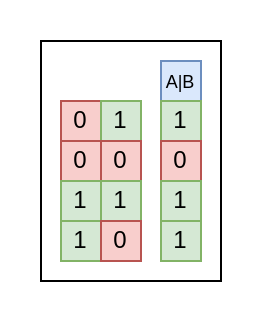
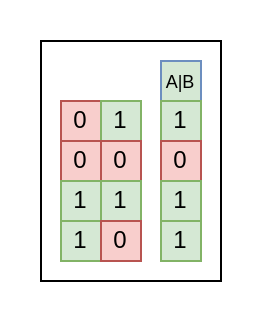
  <mxCell id="0" />
  <mxCell id="1" parent="0" />
  <mxCell id="2" value="" style="rounded=0;whiteSpace=wrap;html=1;fontSize=9;" parent="1" vertex="1"><mxGeometry x="20" y="20" width="90" height="120" as="geometry" /></mxCell>
- <mxCell id="3" value="&lt;font style=&quot;font-size: 9px;&quot;&gt;A|B&lt;/font&gt;" style="rounded=0;whiteSpace=wrap;html=1;fillColor=#dae8fc;strokeColor=#6c8ebf;" parent="1" vertex="1"><mxGeometry x="80" y="30" width="20" height="20" as="geometry" /></mxCell>
+ <mxCell id="3" value="&lt;font style=&quot;font-size: 9px;&quot;&gt;A|B&lt;/font&gt;" style="rounded=0;whiteSpace=wrap;html=1;fillColor=#d5e8d4;strokeColor=#6c8ebf;" parent="1" vertex="1"><mxGeometry x="80" y="30" width="20" height="20" as="geometry" /></mxCell>
  <mxCell id="4" value="0" style="rounded=0;whiteSpace=wrap;html=1;fillColor=#f8cecc;strokeColor=#b85450;" parent="1" vertex="1"><mxGeometry x="30" y="50" width="20" height="20" as="geometry" /></mxCell>
  <mxCell id="5" value="0" style="rounded=0;whiteSpace=wrap;html=1;fillColor=#f8cecc;strokeColor=#b85450;" parent="1" vertex="1"><mxGeometry x="30" y="70" width="20" height="20" as="geometry" /></mxCell>
  <mxCell id="6" value="1" style="rounded=0;whiteSpace=wrap;html=1;fillColor=#d5e8d4;strokeColor=#82b366;" parent="1" vertex="1"><mxGeometry x="30" y="90" width="20" height="20" as="geometry" /></mxCell>
  <mxCell id="7" value="1" style="rounded=0;whiteSpace=wrap;html=1;fillColor=#d5e8d4;strokeColor=#82b366;" parent="1" vertex="1"><mxGeometry x="30" y="110" width="20" height="20" as="geometry" /></mxCell>
  <mxCell id="8" value="1" style="rounded=0;whiteSpace=wrap;html=1;fillColor=#d5e8d4;strokeColor=#82b366;" parent="1" vertex="1"><mxGeometry x="50" y="50" width="20" height="20" as="geometry" /></mxCell>
  <mxCell id="9" value="0" style="rounded=0;whiteSpace=wrap;html=1;fillColor=#f8cecc;strokeColor=#b85450;" parent="1" vertex="1"><mxGeometry x="50" y="70" width="20" height="20" as="geometry" /></mxCell>
  <mxCell id="10" value="1" style="rounded=0;whiteSpace=wrap;html=1;fillColor=#d5e8d4;strokeColor=#82b366;" parent="1" vertex="1"><mxGeometry x="50" y="90" width="20" height="20" as="geometry" /></mxCell>
  <mxCell id="11" value="0" style="rounded=0;whiteSpace=wrap;html=1;fillColor=#f8cecc;strokeColor=#b85450;" parent="1" vertex="1"><mxGeometry x="50" y="110" width="20" height="20" as="geometry" /></mxCell>
  <mxCell id="12" value="1" style="rounded=0;whiteSpace=wrap;html=1;fillColor=#d5e8d4;strokeColor=#82b366;" parent="1" vertex="1"><mxGeometry x="80" y="50" width="20" height="20" as="geometry" /></mxCell>
  <mxCell id="13" value="0" style="rounded=0;whiteSpace=wrap;html=1;fillColor=#f8cecc;strokeColor=#b85450;" parent="1" vertex="1"><mxGeometry x="80" y="70" width="20" height="20" as="geometry" /></mxCell>
  <mxCell id="14" value="1" style="rounded=0;whiteSpace=wrap;html=1;fillColor=#d5e8d4;strokeColor=#82b366;" parent="1" vertex="1"><mxGeometry x="80" y="90" width="20" height="20" as="geometry" /></mxCell>
  <mxCell id="15" value="1" style="rounded=0;whiteSpace=wrap;html=1;fillColor=#d5e8d4;strokeColor=#82b366;" parent="1" vertex="1"><mxGeometry x="80" y="110" width="20" height="20" as="geometry" /></mxCell>
